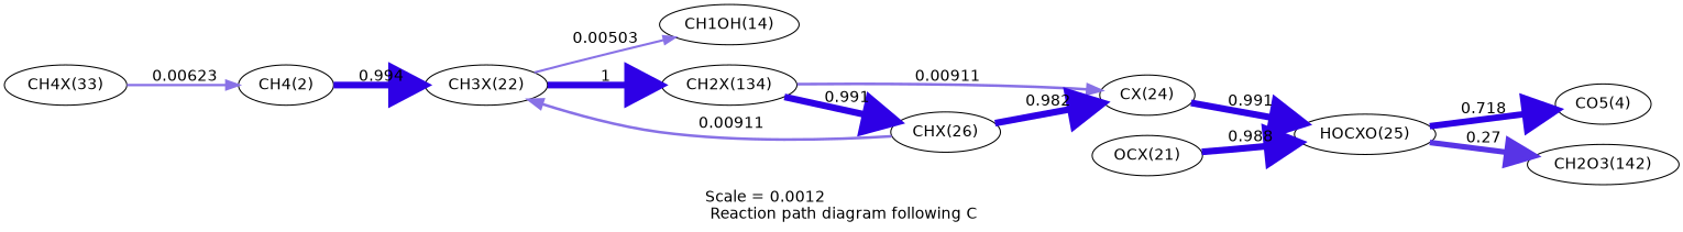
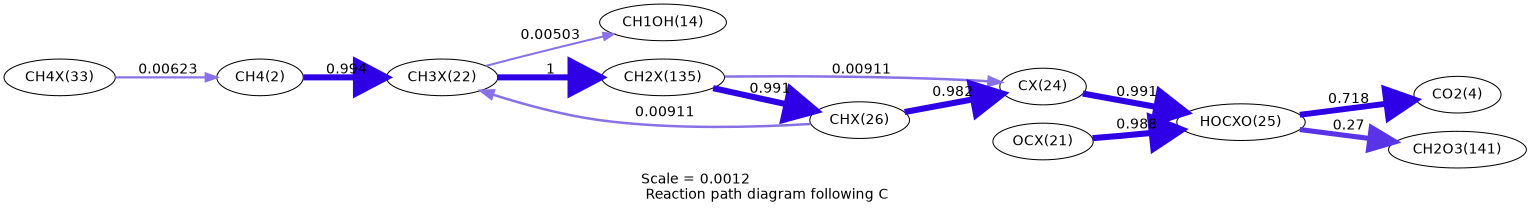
  digraph {
    fontname=Helvetica
    label="Scale = 0.0012\l Reaction path diagram following C"
    rankdir=LR
    node [fontname=Helvetica]
    edge [arrowsize=3 color="0.7, 1.49, 0.9" fontname=Helvetica penwidth=5.99]
    n1 [label="CH4X(33)"]
    n2 [label="CH4(2)"]
    n3 [label="CH3X(22)"]
    n4 [label="CH1OH(14)"]
-   n5 [label="CH2X(134)"]
+   n5 [label="CH2X(135)"]
    n6 [label="CHX(26)"]
    n7 [label="CX(24)"]
    n8 [label="HOCXO(25)"]
    n9 [label="OCX(21)"]
-   n10 [label="CO5(4)"]
-   n11 [label="CH2O3(142)"]
+   n10 [label="CO2(4)"]
+   n11 [label="CH2O3(141)"]
    n1 -> n2 [arrowsize=1.08 color="0.7, 0.506, 0.9" label=" 0.00623" penwidth=2.17]
    n2 -> n3 [label=" 0.994" penwidth=6]
    n3 -> n4 [arrowsize=1 color="0.7, 0.505, 0.9" label=" 0.00503" penwidth=2.01]
    n3 -> n5 [color="0.7, 1.5, 0.9" label=" 1" penwidth=6]
    n5 -> n6 [label=" 0.991"]
    n5 -> n7 [arrowsize=1.23 color="0.7, 0.509, 0.9" label=" 0.00911" penwidth=2.45]
    n6 -> n3 [arrowsize=1.23 color="0.7, 0.509, 0.9" label=" 0.00911" penwidth=2.45]
    n6 -> n7 [arrowsize=2.99 color="0.7, 1.48, 0.9" label=" 0.982"]
    n7 -> n8 [label=" 0.991"]
    n8 -> n10 [arrowsize=2.88 color="0.7, 1.22, 0.9" label=" 0.718" penwidth=5.75]
    n8 -> n11 [arrowsize=2.51 color="0.7, 0.77, 0.9" label=" 0.27" penwidth=5.01]
    n9 -> n8 [label=" 0.988"]
  }
